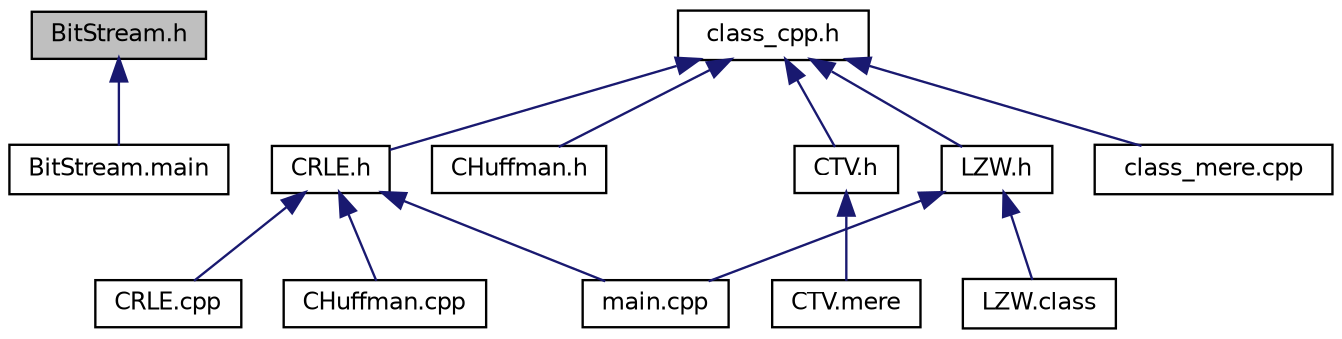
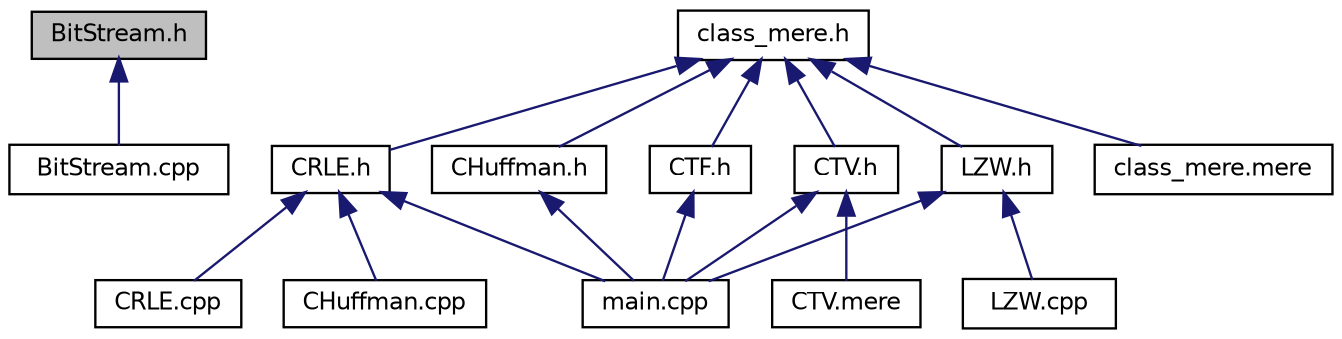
  digraph {
    node [color=black fillcolor=white fontname=Helvetica fontsize=10 shape=record style=filled]
    edge [color=midnightblue dir=back fontname=Helvetica fontsize=10 labelfontname=Helvetica labelfontsize=10 style=solid]
    n1 [fillcolor=grey75 fontcolor=black height=0.2 label="BitStream.h" width=0.4]
-   n2 [height=0.2 label="BitStream.main" width=0.4]
-   n3 [height=0.2 label="class_cpp.h" width=0.4]
+   n2 [height=0.2 label="BitStream.cpp" width=0.4]
+   n3 [height=0.2 label="class_mere.h" width=0.4]
    n4 [height=0.2 label="CHuffman.h" width=0.4]
-   n5 [height=0.2 label="class_mere.cpp" width=0.4]
+   n5 [height=0.2 label="class_mere.mere" width=0.4]
    n6 [height=0.2 label="CRLE.h" width=0.4]
+   n7 [height=0.2 label="CTF.h" width=0.4]
    n8 [height=0.2 label="CTV.h" width=0.4]
    n9 [height=0.2 label="LZW.h" width=0.4]
    n10 [height=0.2 label="main.cpp" width=0.4]
    n11 [height=0.2 label="CHuffman.cpp" width=0.4]
    n12 [height=0.2 label="CRLE.cpp" width=0.4]
    n13 [height=0.2 label="CTV.mere" width=0.4]
-   n14 [height=0.2 label="LZW.class" width=0.4]
+   n14 [height=0.2 label="LZW.cpp" width=0.4]
    n1 -> n2
    n3 -> n4
    n3 -> n5
    n3 -> n6
+   n3 -> n7
    n3 -> n8
    n3 -> n9
+   n4 -> n10
    n6 -> n10
    n6 -> n11
    n6 -> n12
+   n7 -> n10
+   n8 -> n10
    n8 -> n13
    n9 -> n10
    n9 -> n14
  }
